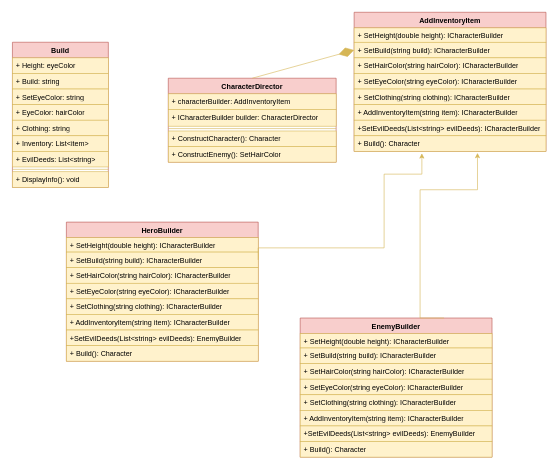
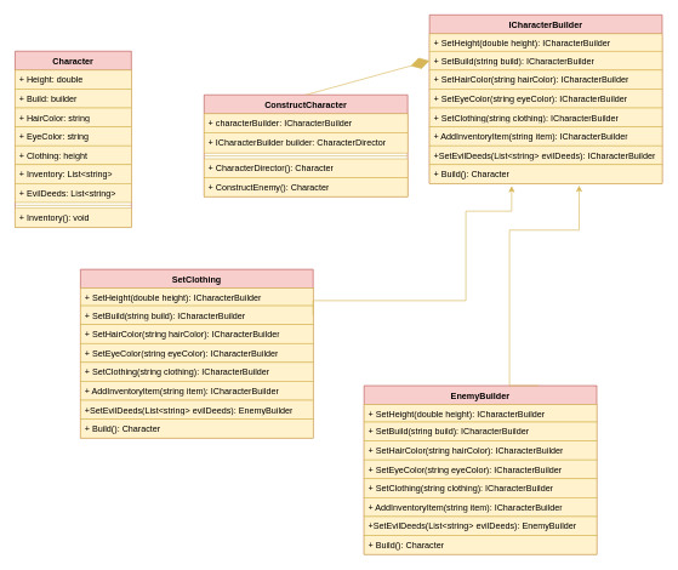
  <mxCell id="0" />
  <mxCell id="1" parent="0" />
- <mxCell id="2" value="Build" style="swimlane;fontStyle=1;align=center;verticalAlign=top;childLayout=stackLayout;horizontal=1;startSize=26;horizontalStack=0;resizeParent=1;resizeParentMax=0;resizeLast=0;collapsible=1;marginBottom=0;whiteSpace=wrap;html=1;fillColor=#f8cecc;strokeColor=#b85450;" vertex="1" parent="1"><mxGeometry x="20" y="70" width="160" height="242" as="geometry" /></mxCell>
- <mxCell id="3" value="+ Height: eyeColor" style="text;strokeColor=#d6b656;fillColor=#fff2cc;align=left;verticalAlign=top;spacingLeft=4;spacingRight=4;overflow=hidden;rotatable=0;points=[[0,0.5],[1,0.5]];portConstraint=eastwest;whiteSpace=wrap;html=1;" vertex="1" parent="2"><mxGeometry y="26" width="160" height="26" as="geometry" /></mxCell>
- <mxCell id="4" value="+ Build: string" style="text;strokeColor=#d6b656;fillColor=#fff2cc;align=left;verticalAlign=top;spacingLeft=4;spacingRight=4;overflow=hidden;rotatable=0;points=[[0,0.5],[1,0.5]];portConstraint=eastwest;whiteSpace=wrap;html=1;" vertex="1" parent="2"><mxGeometry y="52" width="160" height="26" as="geometry" /></mxCell>
- <mxCell id="5" value="+ SetEyeColor: string" style="text;strokeColor=#d6b656;fillColor=#fff2cc;align=left;verticalAlign=top;spacingLeft=4;spacingRight=4;overflow=hidden;rotatable=0;points=[[0,0.5],[1,0.5]];portConstraint=eastwest;whiteSpace=wrap;html=1;" vertex="1" parent="2"><mxGeometry y="78" width="160" height="26" as="geometry" /></mxCell>
- <mxCell id="6" value="+ EyeColor: hairColor" style="text;strokeColor=#d6b656;fillColor=#fff2cc;align=left;verticalAlign=top;spacingLeft=4;spacingRight=4;overflow=hidden;rotatable=0;points=[[0,0.5],[1,0.5]];portConstraint=eastwest;whiteSpace=wrap;html=1;" vertex="1" parent="2"><mxGeometry y="104" width="160" height="26" as="geometry" /></mxCell>
- <mxCell id="7" value="+ Clothing: string" style="text;strokeColor=#d6b656;fillColor=#fff2cc;align=left;verticalAlign=top;spacingLeft=4;spacingRight=4;overflow=hidden;rotatable=0;points=[[0,0.5],[1,0.5]];portConstraint=eastwest;whiteSpace=wrap;html=1;" vertex="1" parent="2"><mxGeometry y="130" width="160" height="26" as="geometry" /></mxCell>
- <mxCell id="8" value="+ Inventory: List&amp;lt;item&amp;gt;" style="text;strokeColor=#d6b656;fillColor=#fff2cc;align=left;verticalAlign=top;spacingLeft=4;spacingRight=4;overflow=hidden;rotatable=0;points=[[0,0.5],[1,0.5]];portConstraint=eastwest;whiteSpace=wrap;html=1;" vertex="1" parent="2"><mxGeometry y="156" width="160" height="26" as="geometry" /></mxCell>
+ <mxCell id="2" value="Character" style="swimlane;fontStyle=1;align=center;verticalAlign=top;childLayout=stackLayout;horizontal=1;startSize=26;horizontalStack=0;resizeParent=1;resizeParentMax=0;resizeLast=0;collapsible=1;marginBottom=0;whiteSpace=wrap;html=1;fillColor=#f8cecc;strokeColor=#b85450;" vertex="1" parent="1"><mxGeometry x="20" y="70" width="160" height="242" as="geometry" /></mxCell>
+ <mxCell id="3" value="+ Height: double" style="text;strokeColor=#d6b656;fillColor=#fff2cc;align=left;verticalAlign=top;spacingLeft=4;spacingRight=4;overflow=hidden;rotatable=0;points=[[0,0.5],[1,0.5]];portConstraint=eastwest;whiteSpace=wrap;html=1;" vertex="1" parent="2"><mxGeometry y="26" width="160" height="26" as="geometry" /></mxCell>
+ <mxCell id="4" value="+ Build: builder" style="text;strokeColor=#d6b656;fillColor=#fff2cc;align=left;verticalAlign=top;spacingLeft=4;spacingRight=4;overflow=hidden;rotatable=0;points=[[0,0.5],[1,0.5]];portConstraint=eastwest;whiteSpace=wrap;html=1;" vertex="1" parent="2"><mxGeometry y="52" width="160" height="26" as="geometry" /></mxCell>
+ <mxCell id="5" value="+ HairColor: string" style="text;strokeColor=#d6b656;fillColor=#fff2cc;align=left;verticalAlign=top;spacingLeft=4;spacingRight=4;overflow=hidden;rotatable=0;points=[[0,0.5],[1,0.5]];portConstraint=eastwest;whiteSpace=wrap;html=1;" vertex="1" parent="2"><mxGeometry y="78" width="160" height="26" as="geometry" /></mxCell>
+ <mxCell id="6" value="+ EyeColor: string" style="text;strokeColor=#d6b656;fillColor=#fff2cc;align=left;verticalAlign=top;spacingLeft=4;spacingRight=4;overflow=hidden;rotatable=0;points=[[0,0.5],[1,0.5]];portConstraint=eastwest;whiteSpace=wrap;html=1;" vertex="1" parent="2"><mxGeometry y="104" width="160" height="26" as="geometry" /></mxCell>
+ <mxCell id="7" value="+ Clothing: height" style="text;strokeColor=#d6b656;fillColor=#fff2cc;align=left;verticalAlign=top;spacingLeft=4;spacingRight=4;overflow=hidden;rotatable=0;points=[[0,0.5],[1,0.5]];portConstraint=eastwest;whiteSpace=wrap;html=1;" vertex="1" parent="2"><mxGeometry y="130" width="160" height="26" as="geometry" /></mxCell>
+ <mxCell id="8" value="+ Inventory: List&amp;lt;string&amp;gt;" style="text;strokeColor=#d6b656;fillColor=#fff2cc;align=left;verticalAlign=top;spacingLeft=4;spacingRight=4;overflow=hidden;rotatable=0;points=[[0,0.5],[1,0.5]];portConstraint=eastwest;whiteSpace=wrap;html=1;" vertex="1" parent="2"><mxGeometry y="156" width="160" height="26" as="geometry" /></mxCell>
  <mxCell id="9" value="+ EvilDeeds: List&amp;lt;string&amp;gt;" style="text;strokeColor=#d6b656;fillColor=#fff2cc;align=left;verticalAlign=top;spacingLeft=4;spacingRight=4;overflow=hidden;rotatable=0;points=[[0,0.5],[1,0.5]];portConstraint=eastwest;whiteSpace=wrap;html=1;" vertex="1" parent="2"><mxGeometry y="182" width="160" height="26" as="geometry" /></mxCell>
  <mxCell id="10" value="" style="line;strokeWidth=1;fillColor=#fff2cc;align=left;verticalAlign=middle;spacingTop=-1;spacingLeft=3;spacingRight=3;rotatable=0;labelPosition=right;points=[];portConstraint=eastwest;strokeColor=#d6b656;" vertex="1" parent="2"><mxGeometry y="208" width="160" height="8" as="geometry" /></mxCell>
- <mxCell id="11" value="+ DisplayInfo(): void" style="text;strokeColor=#d6b656;fillColor=#fff2cc;align=left;verticalAlign=top;spacingLeft=4;spacingRight=4;overflow=hidden;rotatable=0;points=[[0,0.5],[1,0.5]];portConstraint=eastwest;whiteSpace=wrap;html=1;" vertex="1" parent="2"><mxGeometry y="216" width="160" height="26" as="geometry" /></mxCell>
- <mxCell id="12" value="AddInventoryItem" style="swimlane;fontStyle=1;align=center;verticalAlign=top;childLayout=stackLayout;horizontal=1;startSize=26;horizontalStack=0;resizeParent=1;resizeParentMax=0;resizeLast=0;collapsible=1;marginBottom=0;whiteSpace=wrap;html=1;fillColor=#f8cecc;strokeColor=#b85450;" vertex="1" parent="1"><mxGeometry x="590" y="20" width="320" height="232" as="geometry" /></mxCell>
+ <mxCell id="11" value="+ Inventory(): void" style="text;strokeColor=#d6b656;fillColor=#fff2cc;align=left;verticalAlign=top;spacingLeft=4;spacingRight=4;overflow=hidden;rotatable=0;points=[[0,0.5],[1,0.5]];portConstraint=eastwest;whiteSpace=wrap;html=1;" vertex="1" parent="2"><mxGeometry y="216" width="160" height="26" as="geometry" /></mxCell>
+ <mxCell id="12" value="ICharacterBuilder" style="swimlane;fontStyle=1;align=center;verticalAlign=top;childLayout=stackLayout;horizontal=1;startSize=26;horizontalStack=0;resizeParent=1;resizeParentMax=0;resizeLast=0;collapsible=1;marginBottom=0;whiteSpace=wrap;html=1;fillColor=#f8cecc;strokeColor=#b85450;" vertex="1" parent="1"><mxGeometry x="590" y="20" width="320" height="232" as="geometry" /></mxCell>
  <mxCell id="13" value="&lt;font style=&quot;&quot; face=&quot;Helvetica&quot;&gt;+&amp;nbsp;SetHeight(double height): ICharacterBuilder&lt;/font&gt;" style="text;strokeColor=#d6b656;fillColor=#fff2cc;align=left;verticalAlign=top;spacingLeft=4;spacingRight=4;overflow=hidden;rotatable=0;points=[[0,0.5],[1,0.5]];portConstraint=eastwest;whiteSpace=wrap;html=1;" vertex="1" parent="12"><mxGeometry y="26" width="320" height="24" as="geometry" /></mxCell>
  <mxCell id="14" value="+&amp;nbsp;SetBuild(string build): ICharacterBuilder" style="text;strokeColor=#d6b656;fillColor=#fff2cc;align=left;verticalAlign=top;spacingLeft=4;spacingRight=4;overflow=hidden;rotatable=0;points=[[0,0.5],[1,0.5]];portConstraint=eastwest;whiteSpace=wrap;html=1;" vertex="1" parent="12"><mxGeometry y="50" width="320" height="26" as="geometry" /></mxCell>
  <mxCell id="15" value="+ SetHairColor(string hairColor): ICharacterBuilder" style="text;strokeColor=#d6b656;fillColor=#fff2cc;align=left;verticalAlign=top;spacingLeft=4;spacingRight=4;overflow=hidden;rotatable=0;points=[[0,0.5],[1,0.5]];portConstraint=eastwest;whiteSpace=wrap;html=1;" vertex="1" parent="12"><mxGeometry y="76" width="320" height="26" as="geometry" /></mxCell>
  <mxCell id="16" value="+ SetEyeColor(string eyeColor): ICharacterBuilder" style="text;strokeColor=#d6b656;fillColor=#fff2cc;align=left;verticalAlign=top;spacingLeft=4;spacingRight=4;overflow=hidden;rotatable=0;points=[[0,0.5],[1,0.5]];portConstraint=eastwest;whiteSpace=wrap;html=1;" vertex="1" parent="12"><mxGeometry y="102" width="320" height="26" as="geometry" /></mxCell>
  <mxCell id="17" value="+ SetClothing(string clothing): ICharacterBuilder" style="text;strokeColor=#d6b656;fillColor=#fff2cc;align=left;verticalAlign=top;spacingLeft=4;spacingRight=4;overflow=hidden;rotatable=0;points=[[0,0.5],[1,0.5]];portConstraint=eastwest;whiteSpace=wrap;html=1;" vertex="1" parent="12"><mxGeometry y="128" width="320" height="26" as="geometry" /></mxCell>
  <mxCell id="18" value="+ AddInventoryItem(string item): ICharacterBuilder" style="text;strokeColor=#d6b656;fillColor=#fff2cc;align=left;verticalAlign=top;spacingLeft=4;spacingRight=4;overflow=hidden;rotatable=0;points=[[0,0.5],[1,0.5]];portConstraint=eastwest;whiteSpace=wrap;html=1;" vertex="1" parent="12"><mxGeometry y="154" width="320" height="26" as="geometry" /></mxCell>
  <mxCell id="19" value="+SetEvilDeeds(List&amp;lt;string&amp;gt; evilDeeds): ICharacterBuilder" style="text;strokeColor=#d6b656;fillColor=#fff2cc;align=left;verticalAlign=top;spacingLeft=4;spacingRight=4;overflow=hidden;rotatable=0;points=[[0,0.5],[1,0.5]];portConstraint=eastwest;whiteSpace=wrap;html=1;" vertex="1" parent="12"><mxGeometry y="180" width="320" height="26" as="geometry" /></mxCell>
  <mxCell id="20" value="+ Build(): Character" style="text;strokeColor=#d6b656;fillColor=#fff2cc;align=left;verticalAlign=top;spacingLeft=4;spacingRight=4;overflow=hidden;rotatable=0;points=[[0,0.5],[1,0.5]];portConstraint=eastwest;whiteSpace=wrap;html=1;" vertex="1" parent="12"><mxGeometry y="206" width="320" height="26" as="geometry" /></mxCell>
- <mxCell id="21" value="CharacterDirector" style="swimlane;fontStyle=1;align=center;verticalAlign=top;childLayout=stackLayout;horizontal=1;startSize=26;horizontalStack=0;resizeParent=1;resizeParentMax=0;resizeLast=0;collapsible=1;marginBottom=0;whiteSpace=wrap;html=1;fillColor=#f8cecc;strokeColor=#b85450;" vertex="1" parent="1"><mxGeometry x="280" y="130" width="280" height="140" as="geometry" /></mxCell>
- <mxCell id="22" value="+ characterBuilder: AddInventoryItem" style="text;strokeColor=#d6b656;fillColor=#fff2cc;align=left;verticalAlign=top;spacingLeft=4;spacingRight=4;overflow=hidden;rotatable=0;points=[[0,0.5],[1,0.5]];portConstraint=eastwest;whiteSpace=wrap;html=1;" vertex="1" parent="21"><mxGeometry y="26" width="280" height="26" as="geometry" /></mxCell>
+ <mxCell id="21" value="ConstructCharacter" style="swimlane;fontStyle=1;align=center;verticalAlign=top;childLayout=stackLayout;horizontal=1;startSize=26;horizontalStack=0;resizeParent=1;resizeParentMax=0;resizeLast=0;collapsible=1;marginBottom=0;whiteSpace=wrap;html=1;fillColor=#f8cecc;strokeColor=#b85450;" vertex="1" parent="1"><mxGeometry x="280" y="130" width="280" height="140" as="geometry" /></mxCell>
+ <mxCell id="22" value="+ characterBuilder: ICharacterBuilder" style="text;strokeColor=#d6b656;fillColor=#fff2cc;align=left;verticalAlign=top;spacingLeft=4;spacingRight=4;overflow=hidden;rotatable=0;points=[[0,0.5],[1,0.5]];portConstraint=eastwest;whiteSpace=wrap;html=1;" vertex="1" parent="21"><mxGeometry y="26" width="280" height="26" as="geometry" /></mxCell>
  <mxCell id="23" value="+ ICharacterBuilder builder: CharacterDirector" style="text;strokeColor=#d6b656;fillColor=#fff2cc;align=left;verticalAlign=top;spacingLeft=4;spacingRight=4;overflow=hidden;rotatable=0;points=[[0,0.5],[1,0.5]];portConstraint=eastwest;whiteSpace=wrap;html=1;" vertex="1" parent="21"><mxGeometry y="52" width="280" height="28" as="geometry" /></mxCell>
  <mxCell id="24" value="" style="line;strokeWidth=1;fillColor=#fff2cc;align=left;verticalAlign=middle;spacingTop=-1;spacingLeft=3;spacingRight=3;rotatable=0;labelPosition=right;points=[];portConstraint=eastwest;strokeColor=#d6b656;" vertex="1" parent="21"><mxGeometry y="80" width="280" height="8" as="geometry" /></mxCell>
- <mxCell id="25" value="+ ConstructCharacter(): Character" style="text;strokeColor=#d6b656;fillColor=#fff2cc;align=left;verticalAlign=top;spacingLeft=4;spacingRight=4;overflow=hidden;rotatable=0;points=[[0,0.5],[1,0.5]];portConstraint=eastwest;whiteSpace=wrap;html=1;" vertex="1" parent="21"><mxGeometry y="88" width="280" height="26" as="geometry" /></mxCell>
- <mxCell id="26" value="+ ConstructEnemy(): SetHairColor" style="text;strokeColor=#d6b656;fillColor=#fff2cc;align=left;verticalAlign=top;spacingLeft=4;spacingRight=4;overflow=hidden;rotatable=0;points=[[0,0.5],[1,0.5]];portConstraint=eastwest;whiteSpace=wrap;html=1;" vertex="1" parent="21"><mxGeometry y="114" width="280" height="26" as="geometry" /></mxCell>
+ <mxCell id="25" value="+ CharacterDirector(): Character" style="text;strokeColor=#d6b656;fillColor=#fff2cc;align=left;verticalAlign=top;spacingLeft=4;spacingRight=4;overflow=hidden;rotatable=0;points=[[0,0.5],[1,0.5]];portConstraint=eastwest;whiteSpace=wrap;html=1;" vertex="1" parent="21"><mxGeometry y="88" width="280" height="26" as="geometry" /></mxCell>
+ <mxCell id="26" value="+ ConstructEnemy(): Character" style="text;strokeColor=#d6b656;fillColor=#fff2cc;align=left;verticalAlign=top;spacingLeft=4;spacingRight=4;overflow=hidden;rotatable=0;points=[[0,0.5],[1,0.5]];portConstraint=eastwest;whiteSpace=wrap;html=1;" vertex="1" parent="21"><mxGeometry y="114" width="280" height="26" as="geometry" /></mxCell>
  <mxCell id="27" value="EnemyBuilder" style="swimlane;fontStyle=1;align=center;verticalAlign=top;childLayout=stackLayout;horizontal=1;startSize=26;horizontalStack=0;resizeParent=1;resizeParentMax=0;resizeLast=0;collapsible=1;marginBottom=0;whiteSpace=wrap;html=1;fillColor=#f8cecc;strokeColor=#b85450;" vertex="1" parent="1"><mxGeometry x="500" y="530" width="320" height="232" as="geometry" /></mxCell>
  <mxCell id="28" value="&lt;font style=&quot;&quot; face=&quot;Helvetica&quot;&gt;+&amp;nbsp;SetHeight(double height): ICharacterBuilder&lt;/font&gt;" style="text;strokeColor=#d6b656;fillColor=#fff2cc;align=left;verticalAlign=top;spacingLeft=4;spacingRight=4;overflow=hidden;rotatable=0;points=[[0,0.5],[1,0.5]];portConstraint=eastwest;whiteSpace=wrap;html=1;" vertex="1" parent="27"><mxGeometry y="26" width="320" height="24" as="geometry" /></mxCell>
  <mxCell id="29" value="+&amp;nbsp;SetBuild(string build): ICharacterBuilder" style="text;strokeColor=#d6b656;fillColor=#fff2cc;align=left;verticalAlign=top;spacingLeft=4;spacingRight=4;overflow=hidden;rotatable=0;points=[[0,0.5],[1,0.5]];portConstraint=eastwest;whiteSpace=wrap;html=1;" vertex="1" parent="27"><mxGeometry y="50" width="320" height="26" as="geometry" /></mxCell>
  <mxCell id="30" value="+ SetHairColor(string hairColor): ICharacterBuilder" style="text;strokeColor=#d6b656;fillColor=#fff2cc;align=left;verticalAlign=top;spacingLeft=4;spacingRight=4;overflow=hidden;rotatable=0;points=[[0,0.5],[1,0.5]];portConstraint=eastwest;whiteSpace=wrap;html=1;" vertex="1" parent="27"><mxGeometry y="76" width="320" height="26" as="geometry" /></mxCell>
  <mxCell id="31" value="+ SetEyeColor(string eyeColor): ICharacterBuilder" style="text;strokeColor=#d6b656;fillColor=#fff2cc;align=left;verticalAlign=top;spacingLeft=4;spacingRight=4;overflow=hidden;rotatable=0;points=[[0,0.5],[1,0.5]];portConstraint=eastwest;whiteSpace=wrap;html=1;" vertex="1" parent="27"><mxGeometry y="102" width="320" height="26" as="geometry" /></mxCell>
  <mxCell id="32" value="+ SetClothing(string clothing): ICharacterBuilder" style="text;strokeColor=#d6b656;fillColor=#fff2cc;align=left;verticalAlign=top;spacingLeft=4;spacingRight=4;overflow=hidden;rotatable=0;points=[[0,0.5],[1,0.5]];portConstraint=eastwest;whiteSpace=wrap;html=1;" vertex="1" parent="27"><mxGeometry y="128" width="320" height="26" as="geometry" /></mxCell>
  <mxCell id="33" value="+ AddInventoryItem(string item): ICharacterBuilder" style="text;strokeColor=#d6b656;fillColor=#fff2cc;align=left;verticalAlign=top;spacingLeft=4;spacingRight=4;overflow=hidden;rotatable=0;points=[[0,0.5],[1,0.5]];portConstraint=eastwest;whiteSpace=wrap;html=1;" vertex="1" parent="27"><mxGeometry y="154" width="320" height="26" as="geometry" /></mxCell>
  <mxCell id="34" value="+SetEvilDeeds(List&amp;lt;string&amp;gt; evilDeeds): EnemyBuilder" style="text;strokeColor=#d6b656;fillColor=#fff2cc;align=left;verticalAlign=top;spacingLeft=4;spacingRight=4;overflow=hidden;rotatable=0;points=[[0,0.5],[1,0.5]];portConstraint=eastwest;whiteSpace=wrap;html=1;" vertex="1" parent="27"><mxGeometry y="180" width="320" height="26" as="geometry" /></mxCell>
  <mxCell id="35" value="+ Build(): Character" style="text;strokeColor=#d6b656;fillColor=#fff2cc;align=left;verticalAlign=top;spacingLeft=4;spacingRight=4;overflow=hidden;rotatable=0;points=[[0,0.5],[1,0.5]];portConstraint=eastwest;whiteSpace=wrap;html=1;" vertex="1" parent="27"><mxGeometry y="206" width="320" height="26" as="geometry" /></mxCell>
- <mxCell id="36" value="HeroBuilder" style="swimlane;fontStyle=1;align=center;verticalAlign=top;childLayout=stackLayout;horizontal=1;startSize=26;horizontalStack=0;resizeParent=1;resizeParentMax=0;resizeLast=0;collapsible=1;marginBottom=0;whiteSpace=wrap;html=1;fillColor=#f8cecc;strokeColor=#b85450;" vertex="1" parent="1"><mxGeometry x="110" y="370" width="320" height="232" as="geometry" /></mxCell>
+ <mxCell id="36" value="SetClothing" style="swimlane;fontStyle=1;align=center;verticalAlign=top;childLayout=stackLayout;horizontal=1;startSize=26;horizontalStack=0;resizeParent=1;resizeParentMax=0;resizeLast=0;collapsible=1;marginBottom=0;whiteSpace=wrap;html=1;fillColor=#f8cecc;strokeColor=#b85450;" vertex="1" parent="1"><mxGeometry x="110" y="370" width="320" height="232" as="geometry" /></mxCell>
  <mxCell id="37" value="&lt;font style=&quot;&quot; face=&quot;Helvetica&quot;&gt;+&amp;nbsp;SetHeight(double height): ICharacterBuilder&lt;/font&gt;" style="text;strokeColor=#d6b656;fillColor=#fff2cc;align=left;verticalAlign=top;spacingLeft=4;spacingRight=4;overflow=hidden;rotatable=0;points=[[0,0.5],[1,0.5]];portConstraint=eastwest;whiteSpace=wrap;html=1;" vertex="1" parent="36"><mxGeometry y="26" width="320" height="24" as="geometry" /></mxCell>
  <mxCell id="38" value="+&amp;nbsp;SetBuild(string build): ICharacterBuilder" style="text;strokeColor=#d6b656;fillColor=#fff2cc;align=left;verticalAlign=top;spacingLeft=4;spacingRight=4;overflow=hidden;rotatable=0;points=[[0,0.5],[1,0.5]];portConstraint=eastwest;whiteSpace=wrap;html=1;" vertex="1" parent="36"><mxGeometry y="50" width="320" height="26" as="geometry" /></mxCell>
  <mxCell id="39" value="+ SetHairColor(string hairColor): ICharacterBuilder" style="text;strokeColor=#d6b656;fillColor=#fff2cc;align=left;verticalAlign=top;spacingLeft=4;spacingRight=4;overflow=hidden;rotatable=0;points=[[0,0.5],[1,0.5]];portConstraint=eastwest;whiteSpace=wrap;html=1;" vertex="1" parent="36"><mxGeometry y="76" width="320" height="26" as="geometry" /></mxCell>
  <mxCell id="40" value="+ SetEyeColor(string eyeColor): ICharacterBuilder" style="text;strokeColor=#d6b656;fillColor=#fff2cc;align=left;verticalAlign=top;spacingLeft=4;spacingRight=4;overflow=hidden;rotatable=0;points=[[0,0.5],[1,0.5]];portConstraint=eastwest;whiteSpace=wrap;html=1;" vertex="1" parent="36"><mxGeometry y="102" width="320" height="26" as="geometry" /></mxCell>
  <mxCell id="41" value="+ SetClothing(string clothing): ICharacterBuilder" style="text;strokeColor=#d6b656;fillColor=#fff2cc;align=left;verticalAlign=top;spacingLeft=4;spacingRight=4;overflow=hidden;rotatable=0;points=[[0,0.5],[1,0.5]];portConstraint=eastwest;whiteSpace=wrap;html=1;" vertex="1" parent="36"><mxGeometry y="128" width="320" height="26" as="geometry" /></mxCell>
  <mxCell id="42" value="+ AddInventoryItem(string item): ICharacterBuilder" style="text;strokeColor=#d6b656;fillColor=#fff2cc;align=left;verticalAlign=top;spacingLeft=4;spacingRight=4;overflow=hidden;rotatable=0;points=[[0,0.5],[1,0.5]];portConstraint=eastwest;whiteSpace=wrap;html=1;" vertex="1" parent="36"><mxGeometry y="154" width="320" height="26" as="geometry" /></mxCell>
  <mxCell id="43" value="+SetEvilDeeds(List&amp;lt;string&amp;gt; evilDeeds): EnemyBuilder" style="text;strokeColor=#d6b656;fillColor=#fff2cc;align=left;verticalAlign=top;spacingLeft=4;spacingRight=4;overflow=hidden;rotatable=0;points=[[0,0.5],[1,0.5]];portConstraint=eastwest;whiteSpace=wrap;html=1;" vertex="1" parent="36"><mxGeometry y="180" width="320" height="26" as="geometry" /></mxCell>
  <mxCell id="44" value="+ Build(): Character" style="text;strokeColor=#d6b656;fillColor=#fff2cc;align=left;verticalAlign=top;spacingLeft=4;spacingRight=4;overflow=hidden;rotatable=0;points=[[0,0.5],[1,0.5]];portConstraint=eastwest;whiteSpace=wrap;html=1;" vertex="1" parent="36"><mxGeometry y="206" width="320" height="26" as="geometry" /></mxCell>
  <mxCell id="45" value="" style="endArrow=diamondThin;endFill=1;endSize=24;html=1;rounded=0;exitX=0.5;exitY=0;exitDx=0;exitDy=0;entryX=0;entryY=0.5;entryDx=0;entryDy=0;fillColor=#fff2cc;strokeColor=#d6b656;" edge="1" parent="1" source="21" target="14"><mxGeometry width="160" relative="1" as="geometry"><mxPoint x="380" y="50" as="sourcePoint" /><mxPoint x="540" y="50" as="targetPoint" /></mxGeometry></mxCell>
  <mxCell id="46" style="edgeStyle=orthogonalEdgeStyle;rounded=0;orthogonalLoop=1;jettySize=auto;html=1;exitX=0.75;exitY=0;exitDx=0;exitDy=0;entryX=0.643;entryY=1.103;entryDx=0;entryDy=0;entryPerimeter=0;fillColor=#fff2cc;strokeColor=#d6b656;" edge="1" parent="1" source="27" target="20"><mxGeometry relative="1" as="geometry"><Array as="points"><mxPoint x="700" y="316" /><mxPoint x="796" y="316" /></Array></mxGeometry></mxCell>
  <mxCell id="47" style="edgeStyle=orthogonalEdgeStyle;rounded=0;orthogonalLoop=1;jettySize=auto;html=1;exitX=1;exitY=0.5;exitDx=0;exitDy=0;entryX=0.353;entryY=1.128;entryDx=0;entryDy=0;entryPerimeter=0;fillColor=#fff2cc;strokeColor=#d6b656;" edge="1" parent="1" source="38" target="20"><mxGeometry relative="1" as="geometry"><Array as="points"><mxPoint x="430" y="413" /><mxPoint x="640" y="413" /><mxPoint x="640" y="290" /><mxPoint x="703" y="290" /></Array></mxGeometry></mxCell>
